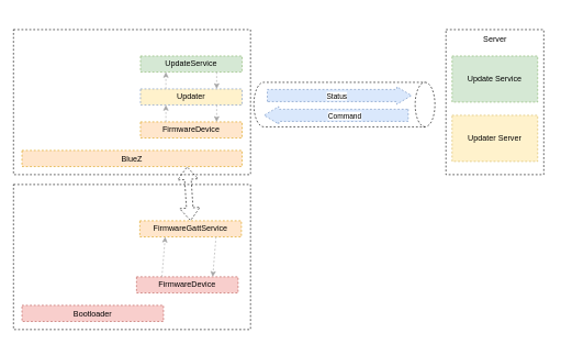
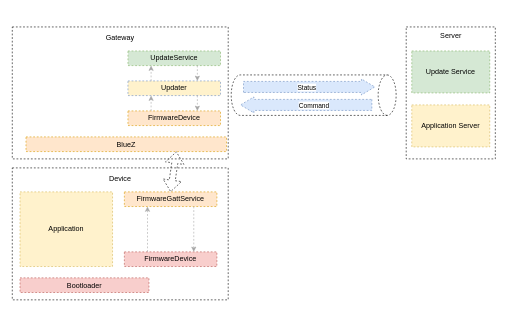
  <mxCell id="0" />
  <mxCell id="1" parent="0" />
  <mxCell id="2" value="" style="shape=cylinder3;whiteSpace=wrap;html=1;boundedLbl=1;backgroundOutline=1;size=15;dashed=1;rotation=90;" vertex="1" parent="1"><mxGeometry x="488.75" y="20.25" width="67.5" height="275" as="geometry" /></mxCell>
  <mxCell id="3" value="" style="group" vertex="1" connectable="0" parent="1"><mxGeometry x="20" y="279" width="360" height="220" as="geometry" /></mxCell>
  <mxCell id="4" value="" style="rounded=0;whiteSpace=wrap;html=1;dashed=1;" vertex="1" parent="3"><mxGeometry width="360" height="220.0" as="geometry" /></mxCell>
+ <mxCell id="5" value="Device" style="text;html=1;strokeColor=none;fillColor=none;align=center;verticalAlign=middle;whiteSpace=wrap;rounded=0;dashed=1;" vertex="1" parent="3"><mxGeometry width="360" height="36.667" as="geometry" /></mxCell>
  <mxCell id="6" value="Bootloader" style="rounded=0;whiteSpace=wrap;html=1;dashed=1;fillColor=#f8cecc;strokeColor=#b85450;" vertex="1" parent="3"><mxGeometry x="12.857" y="183.333" width="215" height="24.444" as="geometry" /></mxCell>
+ <mxCell id="7" value="Application" style="rounded=0;whiteSpace=wrap;html=1;dashed=1;fillColor=#fff2cc;strokeColor=#d6b656;" vertex="1" parent="3"><mxGeometry x="12.86" y="40" width="154.29" height="124.45" as="geometry" /></mxCell>
  <mxCell id="8" value="FirmwareDevice" style="rounded=0;whiteSpace=wrap;html=1;dashed=1;fillColor=#f8cecc;strokeColor=#b85450;" vertex="1" parent="3"><mxGeometry x="186.857" y="140.004" width="154.286" height="24.444" as="geometry" /></mxCell>
- <mxCell id="9" value="FirmwareGattService" style="rounded=0;whiteSpace=wrap;html=1;dashed=1;fillColor=#ffe6cc;strokeColor=#d79b00;" vertex="1" parent="3"><mxGeometry x="191.857" y="55.001" width="154.286" height="24.444" as="geometry" /></mxCell>
+ <mxCell id="9" value="FirmwareGattService" style="rounded=0;whiteSpace=wrap;html=1;dashed=1;fillColor=#ffe6cc;strokeColor=#d79b00;" vertex="1" parent="3"><mxGeometry x="186.857" y="40.001" width="154.286" height="24.444" as="geometry" /></mxCell>
  <mxCell id="10" value="" style="endArrow=classic;html=1;rounded=0;dashed=1;exitX=0.75;exitY=1;exitDx=0;exitDy=0;strokeColor=#A6A6A6;entryX=0.75;entryY=0;entryDx=0;entryDy=0;" edge="1" parent="3" source="9" target="8"><mxGeometry width="50" height="50" relative="1" as="geometry"><mxPoint x="308.571" y="114.442" as="sourcePoint" /><mxPoint x="410" y="260" as="targetPoint" /></mxGeometry></mxCell>
  <mxCell id="11" value="" style="endArrow=classic;html=1;rounded=0;dashed=1;entryX=0.25;entryY=1;entryDx=0;entryDy=0;exitX=0.25;exitY=0;exitDx=0;exitDy=0;strokeColor=#A6A6A6;" edge="1" parent="3" source="8" target="9"><mxGeometry width="50" height="50" relative="1" as="geometry"><mxPoint x="231.429" y="89.998" as="sourcePoint" /><mxPoint x="241.429" y="124.442" as="targetPoint" /></mxGeometry></mxCell>
  <mxCell id="12" value="" style="group" vertex="1" connectable="0" parent="1"><mxGeometry x="700" y="29" width="130" height="250" as="geometry" /></mxCell>
  <mxCell id="13" value="" style="group" vertex="1" connectable="0" parent="12"><mxGeometry x="-23.214" y="15" width="148.571" height="220" as="geometry" /></mxCell>
  <mxCell id="14" value="" style="rounded=0;whiteSpace=wrap;html=1;dashed=1;" vertex="1" parent="13"><mxGeometry width="148.571" height="220" as="geometry" /></mxCell>
  <mxCell id="15" value="Server" style="text;html=1;strokeColor=none;fillColor=none;align=center;verticalAlign=middle;whiteSpace=wrap;rounded=0;dashed=1;" vertex="1" parent="13"><mxGeometry width="148.571" height="30" as="geometry" /></mxCell>
  <mxCell id="16" value="Update Service" style="rounded=0;whiteSpace=wrap;html=1;dashed=1;fillColor=#d5e8d4;strokeColor=#82b366;" vertex="1" parent="13"><mxGeometry x="9.29" y="40" width="130" height="70" as="geometry" /></mxCell>
- <mxCell id="17" value="Updater Server" style="rounded=0;whiteSpace=wrap;html=1;dashed=1;fillColor=#fff2cc;strokeColor=#d6b656;" vertex="1" parent="13"><mxGeometry x="9.29" y="130" width="130" height="70" as="geometry" /></mxCell>
+ <mxCell id="17" value="Application Server" style="rounded=0;whiteSpace=wrap;html=1;dashed=1;fillColor=#fff2cc;strokeColor=#d6b656;" vertex="1" parent="13"><mxGeometry x="9.29" y="130" width="130" height="70" as="geometry" /></mxCell>
  <mxCell id="18" value="" style="shape=flexArrow;endArrow=classic;html=1;rounded=0;width=18.391;endSize=7.12;endWidth=7.266;fillColor=#dae8fc;strokeColor=#6c8ebf;dashed=1;" edge="1" parent="1"><mxGeometry width="50" height="50" relative="1" as="geometry"><mxPoint x="405" y="144" as="sourcePoint" /><mxPoint x="625" y="144" as="targetPoint" /></mxGeometry></mxCell>
  <mxCell id="19" value="Status" style="edgeLabel;html=1;align=center;verticalAlign=middle;resizable=0;points=[];" vertex="1" connectable="0" parent="18"><mxGeometry x="-0.286" relative="1" as="geometry"><mxPoint x="26" as="offset" /></mxGeometry></mxCell>
  <mxCell id="20" value="" style="shape=flexArrow;endArrow=classic;html=1;rounded=0;width=18.391;endSize=7.12;endWidth=7.266;fillColor=#dae8fc;strokeColor=#6c8ebf;dashed=1;" edge="1" parent="1"><mxGeometry width="50" height="50" relative="1" as="geometry"><mxPoint x="620" y="174" as="sourcePoint" /><mxPoint x="400" y="174" as="targetPoint" /></mxGeometry></mxCell>
  <mxCell id="21" value="Command" style="edgeLabel;html=1;align=center;verticalAlign=middle;resizable=0;points=[];" vertex="1" connectable="0" parent="20"><mxGeometry x="-0.286" relative="1" as="geometry"><mxPoint x="-19" as="offset" /></mxGeometry></mxCell>
  <mxCell id="22" value="" style="group" vertex="1" connectable="0" parent="1"><mxGeometry x="20" y="44" width="360" height="220" as="geometry" /></mxCell>
  <mxCell id="23" value="" style="rounded=0;whiteSpace=wrap;html=1;dashed=1;" vertex="1" parent="22"><mxGeometry width="360" height="220.0" as="geometry" /></mxCell>
- <mxCell id="25" value="BlueZ" style="rounded=0;whiteSpace=wrap;html=1;dashed=1;fillColor=#ffe6cc;strokeColor=#d79b00;" vertex="1" parent="22"><mxGeometry x="12.857" y="183.333" width="334.286" height="24.444" as="geometry" /></mxCell>
+ <mxCell id="24" value="Gateway" style="text;html=1;strokeColor=none;fillColor=none;align=center;verticalAlign=middle;whiteSpace=wrap;rounded=0;dashed=1;" vertex="1" parent="22"><mxGeometry width="360" height="36.667" as="geometry" /></mxCell>
+ <mxCell id="25" value="BlueZ" style="rounded=0;whiteSpace=wrap;html=1;dashed=1;fillColor=#ffe6cc;strokeColor=#d79b00;" vertex="1" parent="22"><mxGeometry x="22.857" y="183.333" width="334.286" height="24.444" as="geometry" /></mxCell>
  <mxCell id="26" value="Updater" style="rounded=0;whiteSpace=wrap;html=1;dashed=1;fillColor=#fff2cc;strokeColor=#6c8ebf;" vertex="1" parent="22"><mxGeometry x="192.857" y="89.998" width="154.286" height="24.444" as="geometry" /></mxCell>
  <mxCell id="27" value="FirmwareDevice" style="rounded=0;whiteSpace=wrap;html=1;dashed=1;fillColor=#ffe6cc;strokeColor=#d79b00;" vertex="1" parent="22"><mxGeometry x="192.857" y="140.004" width="154.286" height="24.444" as="geometry" /></mxCell>
  <mxCell id="28" value="UpdateService" style="rounded=0;whiteSpace=wrap;html=1;dashed=1;fillColor=#d5e8d4;strokeColor=#82b366;" vertex="1" parent="22"><mxGeometry x="192.857" y="40.001" width="154.286" height="24.444" as="geometry" /></mxCell>
  <mxCell id="29" value="" style="endArrow=classic;html=1;rounded=0;dashed=1;entryX=0.25;entryY=1;entryDx=0;entryDy=0;exitX=0.25;exitY=0;exitDx=0;exitDy=0;strokeColor=#A6A6A6;" edge="1" parent="22" source="27" target="26"><mxGeometry width="50" height="50" relative="1" as="geometry"><mxPoint x="420" y="210" as="sourcePoint" /><mxPoint x="470" y="160" as="targetPoint" /></mxGeometry></mxCell>
  <mxCell id="30" value="" style="endArrow=classic;html=1;rounded=0;dashed=1;exitX=0.75;exitY=1;exitDx=0;exitDy=0;strokeColor=#A6A6A6;entryX=0.75;entryY=0;entryDx=0;entryDy=0;" edge="1" parent="22" source="26" target="27"><mxGeometry width="50" height="50" relative="1" as="geometry"><mxPoint x="241.429" y="150.004" as="sourcePoint" /><mxPoint x="410" y="260" as="targetPoint" /></mxGeometry></mxCell>
  <mxCell id="31" value="" style="endArrow=classic;html=1;rounded=0;dashed=1;entryX=0.25;entryY=1;entryDx=0;entryDy=0;exitX=0.25;exitY=0;exitDx=0;exitDy=0;strokeColor=#A6A6A6;" edge="1" parent="22" source="26" target="28"><mxGeometry width="50" height="50" relative="1" as="geometry"><mxPoint x="241.429" y="150.004" as="sourcePoint" /><mxPoint x="241.429" y="124.442" as="targetPoint" /></mxGeometry></mxCell>
  <mxCell id="32" value="" style="endArrow=classic;html=1;rounded=0;dashed=1;exitX=0.75;exitY=1;exitDx=0;exitDy=0;strokeColor=#A6A6A6;entryX=0.75;entryY=0;entryDx=0;entryDy=0;" edge="1" parent="22" source="28" target="26"><mxGeometry width="50" height="50" relative="1" as="geometry"><mxPoint x="241.429" y="99.998" as="sourcePoint" /><mxPoint x="241.429" y="74.446" as="targetPoint" /></mxGeometry></mxCell>
  <mxCell id="33" value="" style="shape=flexArrow;endArrow=classic;startArrow=classic;html=1;rounded=0;dashed=1;exitX=0.5;exitY=0;exitDx=0;exitDy=0;entryX=0.75;entryY=1;entryDx=0;entryDy=0;" edge="1" parent="1" source="9" target="25"><mxGeometry width="100" height="100" relative="1" as="geometry"><mxPoint x="390" y="404" as="sourcePoint" /><mxPoint x="490" y="304" as="targetPoint" /></mxGeometry></mxCell>
